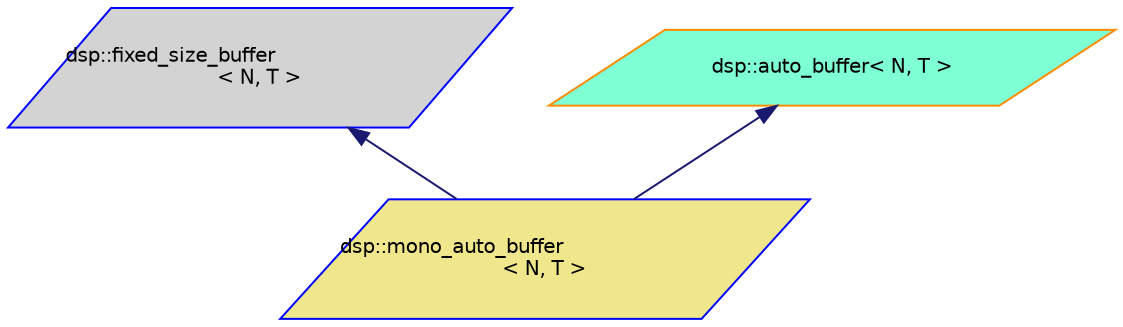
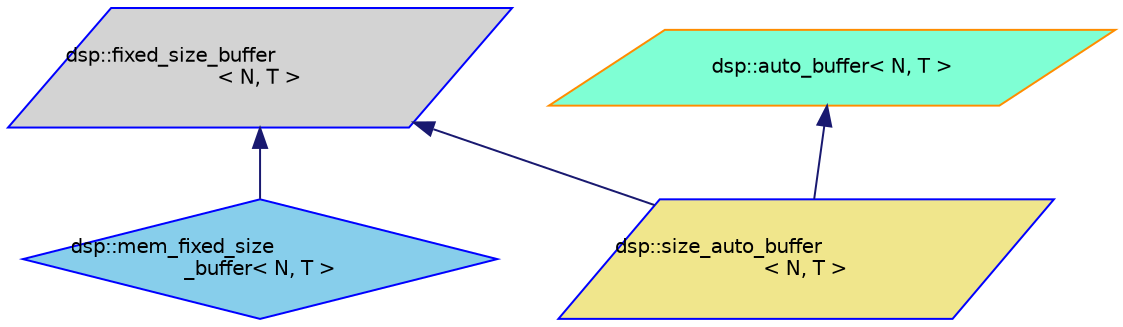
  digraph {
    node [color=blue fontname=Helvetica fontsize=10 shape=parallelogram style=filled]
    edge [color=midnightblue dir=back fontname=Helvetica fontsize=10 labelfontname=Helvetica labelfontsize=10 style=solid]
    n1 [fillcolor=lightgrey fontcolor=black height=0.2 label="dsp::fixed_size_buffer\l\< N, T \>" width=0.4]
-   n3 [fillcolor=khaki height=0.2 label="dsp::mono_auto_buffer\l\< N, T \>" width=0.4]
+   n2 [fillcolor=skyblue height=0.2 label="dsp::mem_fixed_size\l_buffer\< N, T \>" shape=diamond width=0.4]
+   n3 [fillcolor=khaki height=0.2 label="dsp::size_auto_buffer\l\< N, T \>" width=0.4]
    n4 [color=darkorange fillcolor=aquamarine height=0.2 label="dsp::auto_buffer\< N, T \>" width=0.4]
+   n1 -> n2
    n1 -> n3
    n4 -> n3
  }
